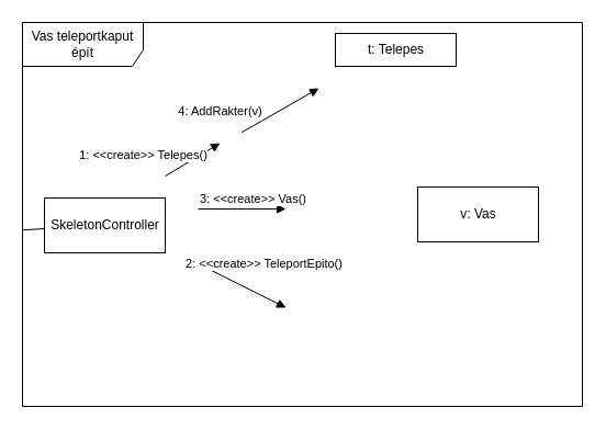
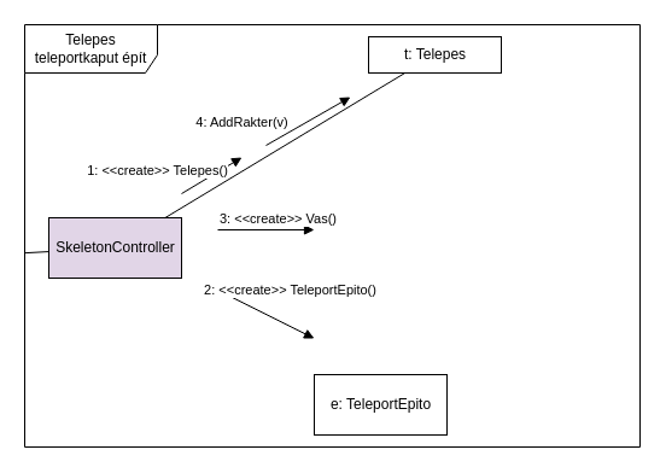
  <mxCell id="0" />
  <mxCell id="1" parent="0" />
- <mxCell id="2" value="Vas teleportkaput épít" style="shape=umlFrame;whiteSpace=wrap;html=1;width=110;height=40;" vertex="1" parent="1"><mxGeometry x="20" y="20" width="510" height="350" as="geometry" /></mxCell>
+ <mxCell id="2" value="Telepes teleportkaput épít" style="shape=umlFrame;whiteSpace=wrap;html=1;width=110;height=40;" vertex="1" parent="1"><mxGeometry x="20" y="20" width="510" height="350" as="geometry" /></mxCell>
  <mxCell id="3" value="t: Telepes" style="html=1;" vertex="1" parent="1"><mxGeometry x="305" y="30" width="110" height="30" as="geometry" /></mxCell>
- <mxCell id="5" value="SkeletonController" style="html=1;" vertex="1" parent="1"><mxGeometry x="40" y="180" width="110" height="50" as="geometry" /></mxCell>
+ <mxCell id="4" value="e: TeleportEpito" style="html=1;" vertex="1" parent="1"><mxGeometry x="260" y="310" width="110" height="50" as="geometry" /></mxCell>
+ <mxCell id="5" value="SkeletonController" style="html=1;fillColor=#e1d5e7;" vertex="1" parent="1"><mxGeometry x="40" y="180" width="110" height="50" as="geometry" /></mxCell>
+ <mxCell id="6" value="" style="html=1;verticalAlign=bottom;endArrow=none;endFill=0;" edge="1" parent="1" source="5" target="3"><mxGeometry width="80" relative="1" as="geometry"><mxPoint x="370" y="150" as="sourcePoint" /><mxPoint x="450" y="150" as="targetPoint" /></mxGeometry></mxCell>
  <mxCell id="7" value="" style="html=1;verticalAlign=bottom;endArrow=none;endFill=0;" edge="1" parent="1" source="5" target="2"><mxGeometry width="80" relative="1" as="geometry"><mxPoint x="199.231" y="240" as="sourcePoint" /><mxPoint x="340.769" y="160" as="targetPoint" /></mxGeometry></mxCell>
  <mxCell id="8" value="1: &amp;lt;&amp;lt;create&amp;gt;&amp;gt; Telepes()" style="html=1;verticalAlign=bottom;endArrow=block;" edge="1" parent="1"><mxGeometry x="-1" y="22" width="80" relative="1" as="geometry"><mxPoint x="150" y="160" as="sourcePoint" /><mxPoint x="200" y="130" as="targetPoint" /><mxPoint x="-9" y="9" as="offset" /></mxGeometry></mxCell>
  <mxCell id="9" value="2: &amp;lt;&amp;lt;create&amp;gt;&amp;gt; TeleportEpito()" style="html=1;verticalAlign=bottom;endArrow=block;" edge="1" parent="1"><mxGeometry x="0.308" y="19" width="80" relative="1" as="geometry"><mxPoint x="180" y="240" as="sourcePoint" /><mxPoint x="260" y="280" as="targetPoint" /><mxPoint as="offset" /></mxGeometry></mxCell>
- <mxCell id="10" value="v: Vas" style="html=1;" vertex="1" parent="1"><mxGeometry x="380" y="170" width="110" height="50" as="geometry" /></mxCell>
  <mxCell id="11" value="3: &amp;lt;&amp;lt;create&amp;gt;&amp;gt; Vas()" style="html=1;verticalAlign=bottom;endArrow=block;" edge="1" parent="1"><mxGeometry x="0.25" width="80" relative="1" as="geometry"><mxPoint x="180" y="190" as="sourcePoint" /><mxPoint x="260" y="190" as="targetPoint" /><mxPoint as="offset" /></mxGeometry></mxCell>
  <mxCell id="12" value="4: AddRakter(v)" style="html=1;verticalAlign=bottom;endArrow=block;" edge="1" parent="1"><mxGeometry x="-1" y="22" width="80" relative="1" as="geometry"><mxPoint x="220" y="120" as="sourcePoint" /><mxPoint x="290" y="80" as="targetPoint" /><mxPoint x="-9" y="9" as="offset" /></mxGeometry></mxCell>
